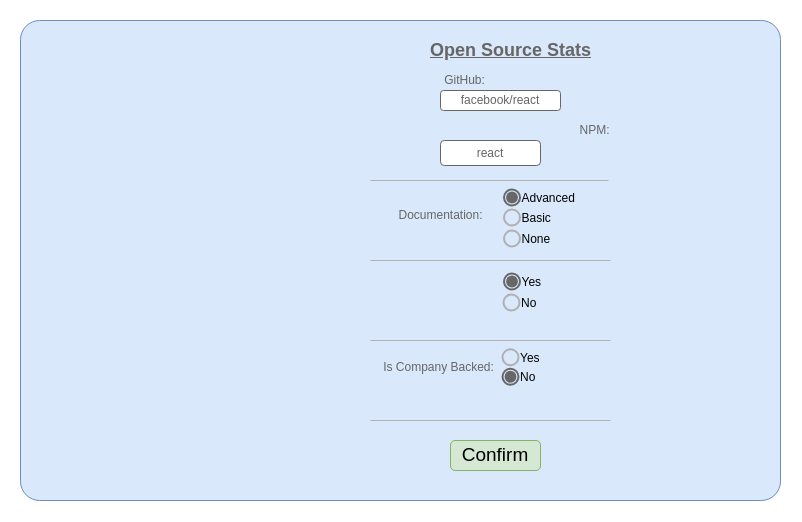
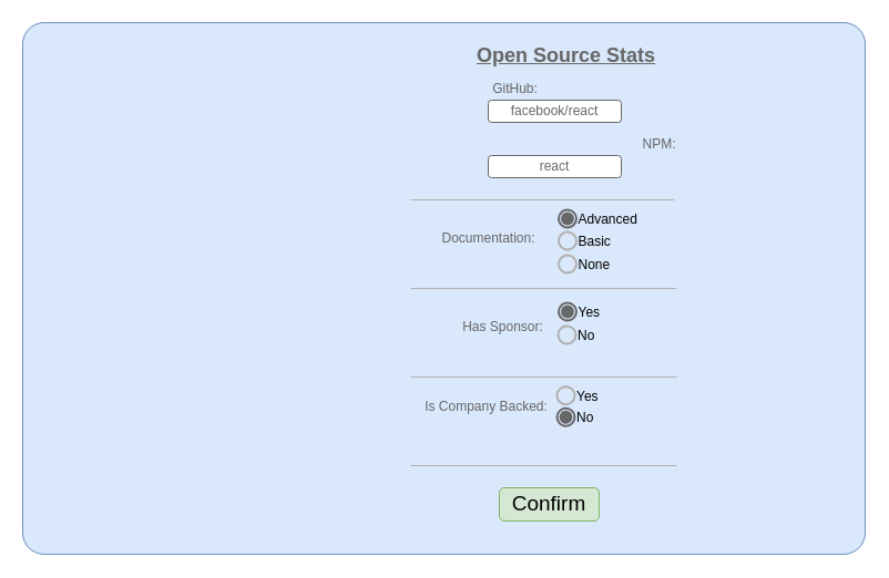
  <mxCell id="0" />
  <mxCell id="1" parent="0" />
  <mxCell id="2" value="" style="rounded=1;whiteSpace=wrap;html=1;fillColor=#dae8fc;strokeColor=#6c8ebf;arcSize=4;" vertex="1" parent="1"><mxGeometry x="20" y="20" width="760" height="480" as="geometry" /></mxCell>
  <mxCell id="3" value="&lt;font style=&quot;font-size: 18px&quot;&gt;&lt;u&gt;&lt;b&gt;Open Source Stats&lt;/b&gt;&lt;/u&gt;&lt;/font&gt;" style="text;html=1;align=center;verticalAlign=middle;resizable=0;points=[];autosize=1;fontColor=#666666;" vertex="1" parent="1"><mxGeometry x="420" y="40" width="180" height="20" as="geometry" /></mxCell>
  <mxCell id="4" value="" style="group" vertex="1" connectable="0" parent="1"><mxGeometry x="408" y="273" width="111.5" height="37" as="geometry" /></mxCell>
+ <mxCell id="5" value="Has Sponsor:" style="text;html=1;align=center;verticalAlign=middle;resizable=0;points=[];autosize=1;fontColor=#666666;" vertex="1" parent="4"><mxGeometry y="12" width="90" height="20" as="geometry" /></mxCell>
  <mxCell id="6" value="Yes" style="dashed=0;labelPosition=right;align=left;shape=mxgraph.gmdl.radiobutton;strokeColor=#676767;fillColor=#676767;strokeWidth=2;" vertex="1" parent="4"><mxGeometry x="95.5" width="16" height="16" as="geometry" /></mxCell>
  <mxCell id="7" value="No" style="dashed=0;labelPosition=right;align=left;shape=mxgraph.gmdl.radiobutton;strokeColor=#B0B0B0;fillColor=none;strokeWidth=2;aspect=fixed;rounded=1;fontSize=12;" vertex="1" parent="4"><mxGeometry x="95" y="21" width="16" height="16" as="geometry" /></mxCell>
  <mxCell id="8" value="" style="group" vertex="1" connectable="0" parent="1"><mxGeometry x="390" y="189" width="129.5" height="57" as="geometry" /></mxCell>
  <mxCell id="9" value="Documentation:" style="text;html=1;align=center;verticalAlign=middle;resizable=0;points=[];autosize=1;fontColor=#666666;" vertex="1" parent="8"><mxGeometry y="16" width="100" height="20" as="geometry" /></mxCell>
  <mxCell id="10" value="Basic" style="dashed=0;labelPosition=right;align=left;shape=mxgraph.gmdl.radiobutton;strokeColor=#B0B0B0;fillColor=none;strokeWidth=2;aspect=fixed;rounded=1;fontSize=12;" vertex="1" parent="8"><mxGeometry x="113.5" y="20" width="16" height="16" as="geometry" /></mxCell>
  <mxCell id="11" value="Advanced" style="dashed=0;labelPosition=right;align=left;shape=mxgraph.gmdl.radiobutton;strokeColor=#676767;fillColor=#676767;strokeWidth=2;" vertex="1" parent="8"><mxGeometry x="113.5" width="16" height="16" as="geometry" /></mxCell>
  <mxCell id="12" value="None" style="dashed=0;labelPosition=right;align=left;shape=mxgraph.gmdl.radiobutton;strokeColor=#B0B0B0;fillColor=none;strokeWidth=2;aspect=fixed;rounded=1;fontSize=12;" vertex="1" parent="8"><mxGeometry x="113.5" y="41" width="16" height="16" as="geometry" /></mxCell>
  <mxCell id="13" value="" style="endArrow=none;html=1;strokeColor=#B3B3B3;fontSize=12;fontColor=#000000;" edge="1" parent="1"><mxGeometry width="50" height="50" relative="1" as="geometry"><mxPoint x="370" y="260" as="sourcePoint" /><mxPoint x="610" y="260" as="targetPoint" /></mxGeometry></mxCell>
  <mxCell id="14" value="" style="endArrow=none;html=1;strokeColor=#B3B3B3;fontSize=12;fontColor=#000000;" edge="1" parent="1"><mxGeometry width="50" height="50" relative="1" as="geometry"><mxPoint x="370" y="340" as="sourcePoint" /><mxPoint x="610" y="340" as="targetPoint" /></mxGeometry></mxCell>
  <mxCell id="15" value="" style="group" vertex="1" connectable="0" parent="1"><mxGeometry x="373" y="348.75" width="145" height="35.5" as="geometry" /></mxCell>
  <mxCell id="16" value="Is Company Backed:" style="text;html=1;align=center;verticalAlign=middle;resizable=0;points=[];autosize=1;fontColor=#666666;" vertex="1" parent="15"><mxGeometry y="7.75" width="130" height="20" as="geometry" /></mxCell>
  <mxCell id="17" value="No" style="dashed=0;labelPosition=right;align=left;shape=mxgraph.gmdl.radiobutton;strokeColor=#676767;fillColor=#676767;strokeWidth=2;" vertex="1" parent="15"><mxGeometry x="129" y="19.5" width="16" height="16" as="geometry" /></mxCell>
  <mxCell id="18" value="Yes" style="dashed=0;labelPosition=right;align=left;shape=mxgraph.gmdl.radiobutton;strokeColor=#B0B0B0;fillColor=none;strokeWidth=2;aspect=fixed;rounded=1;fontSize=12;" vertex="1" parent="15"><mxGeometry x="129" width="16" height="16" as="geometry" /></mxCell>
  <mxCell id="19" value="" style="endArrow=none;html=1;strokeColor=#B3B3B3;fontSize=12;fontColor=#000000;" edge="1" parent="1"><mxGeometry width="50" height="50" relative="1" as="geometry"><mxPoint x="370" y="180" as="sourcePoint" /><mxPoint x="608" y="180" as="targetPoint" /></mxGeometry></mxCell>
  <mxCell id="20" value="" style="endArrow=none;html=1;strokeColor=#B3B3B3;fontSize=12;fontColor=#000000;" edge="1" parent="1"><mxGeometry width="50" height="50" relative="1" as="geometry"><mxPoint x="370" y="420" as="sourcePoint" /><mxPoint x="610" y="420" as="targetPoint" /></mxGeometry></mxCell>
  <mxCell id="21" value="Confirm" style="rounded=1;whiteSpace=wrap;html=1;strokeColor=#82b366;fontSize=19;align=center;fillColor=#d5e8d4;" vertex="1" parent="1"><mxGeometry x="450" y="440" width="90" height="30" as="geometry" /></mxCell>
  <mxCell id="22" value="facebook/react" style="rounded=1;whiteSpace=wrap;html=1;fontColor=#666666;strokeColor=#666666;" vertex="1" parent="1"><mxGeometry x="440" y="90" width="120" height="20" as="geometry" /></mxCell>
  <mxCell id="23" value="GitHub:" style="text;html=1;align=center;verticalAlign=middle;resizable=0;points=[];autosize=1;fontColor=#666666;" vertex="1" parent="1"><mxGeometry x="433.75" y="70" width="60" height="20" as="geometry" /></mxCell>
- <mxCell id="24" value="react" style="rounded=1;whiteSpace=wrap;html=1;fontColor=#666666;strokeColor=#666666;" vertex="1" parent="1"><mxGeometry x="440" y="140" width="100" height="25" as="geometry" /></mxCell>
+ <mxCell id="24" value="react" style="rounded=1;whiteSpace=wrap;html=1;fontColor=#666666;strokeColor=#666666;" vertex="1" parent="1"><mxGeometry x="440" y="140" width="120" height="20" as="geometry" /></mxCell>
  <mxCell id="25" value="NPM:" style="text;html=1;align=center;verticalAlign=middle;resizable=0;points=[];autosize=1;fontColor=#666666;" vertex="1" parent="1"><mxGeometry x="568.75" y="120" width="50" height="20" as="geometry" /></mxCell>
